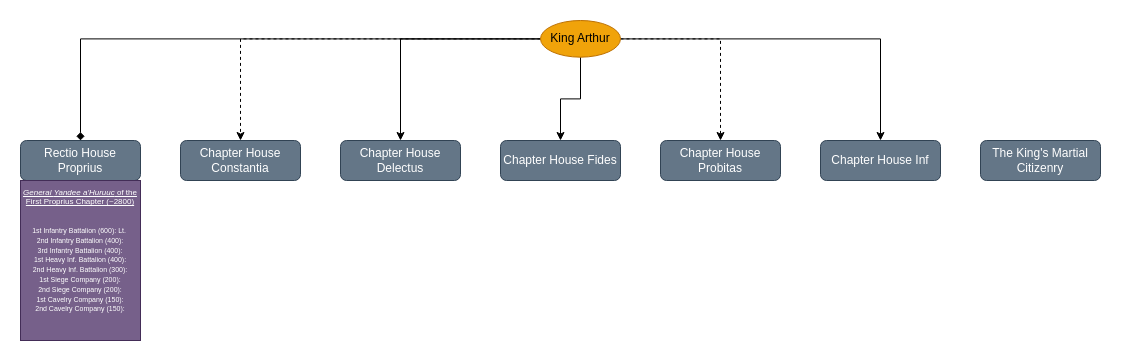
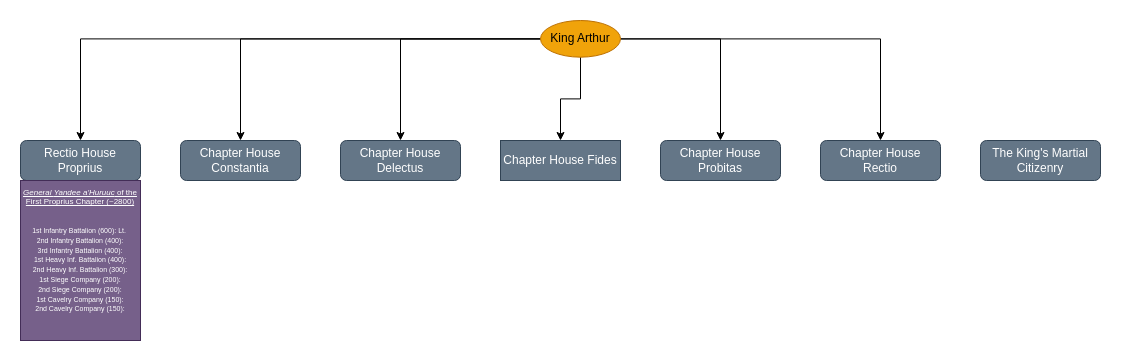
  <mxCell id="0" />
  <mxCell id="1" parent="0" />
- <mxCell id="2" style="edgeStyle=orthogonalEdgeStyle;rounded=0;orthogonalLoop=1;jettySize=auto;html=1;entryX=0.5;entryY=0;entryDx=0;entryDy=0;endArrow=diamond;" edge="1" parent="1" source="8" target="14"><mxGeometry relative="1" as="geometry" /></mxCell>
- <mxCell id="3" style="edgeStyle=orthogonalEdgeStyle;rounded=0;orthogonalLoop=1;jettySize=auto;html=1;entryX=0.5;entryY=0;entryDx=0;entryDy=0;dashed=1;" edge="1" parent="1" source="8" target="12"><mxGeometry relative="1" as="geometry" /></mxCell>
+ <mxCell id="2" style="edgeStyle=orthogonalEdgeStyle;rounded=0;orthogonalLoop=1;jettySize=auto;html=1;entryX=0.5;entryY=0;entryDx=0;entryDy=0;" edge="1" parent="1" source="8" target="14"><mxGeometry relative="1" as="geometry" /></mxCell>
+ <mxCell id="3" style="edgeStyle=orthogonalEdgeStyle;rounded=0;orthogonalLoop=1;jettySize=auto;html=1;entryX=0.5;entryY=0;entryDx=0;entryDy=0;" edge="1" parent="1" source="8" target="12"><mxGeometry relative="1" as="geometry" /></mxCell>
  <mxCell id="4" style="edgeStyle=orthogonalEdgeStyle;rounded=0;orthogonalLoop=1;jettySize=auto;html=1;entryX=0.5;entryY=0;entryDx=0;entryDy=0;" edge="1" parent="1" source="8" target="11"><mxGeometry relative="1" as="geometry" /></mxCell>
  <mxCell id="5" style="edgeStyle=orthogonalEdgeStyle;rounded=0;orthogonalLoop=1;jettySize=auto;html=1;entryX=0.5;entryY=0;entryDx=0;entryDy=0;" edge="1" parent="1" source="8" target="9"><mxGeometry relative="1" as="geometry" /></mxCell>
- <mxCell id="6" style="edgeStyle=orthogonalEdgeStyle;rounded=0;orthogonalLoop=1;jettySize=auto;html=1;entryX=0.5;entryY=0;entryDx=0;entryDy=0;dashed=1;" edge="1" parent="1" source="8" target="10"><mxGeometry relative="1" as="geometry" /></mxCell>
+ <mxCell id="6" style="edgeStyle=orthogonalEdgeStyle;rounded=0;orthogonalLoop=1;jettySize=auto;html=1;entryX=0.5;entryY=0;entryDx=0;entryDy=0;" edge="1" parent="1" source="8" target="10"><mxGeometry relative="1" as="geometry" /></mxCell>
  <mxCell id="7" style="edgeStyle=orthogonalEdgeStyle;rounded=0;orthogonalLoop=1;jettySize=auto;html=1;entryX=0.5;entryY=0;entryDx=0;entryDy=0;" edge="1" parent="1" source="8" target="13"><mxGeometry relative="1" as="geometry" /></mxCell>
  <mxCell id="8" value="King Arthur" style="ellipse;whiteSpace=wrap;html=1;fontSize=12;fillColor=#f0a30a;fontColor=#000000;strokeColor=#BD7000;" vertex="1" parent="1"><mxGeometry x="540" width="80" height="36.67" as="geometry" y="20" /></mxCell>
- <mxCell id="9" value="Chapter House Fides" style="rounded=1;whiteSpace=wrap;html=1;fillColor=#647687;fontColor=#ffffff;strokeColor=#314354;" vertex="1" parent="1"><mxGeometry x="500" y="140" width="120" height="40" as="geometry" /></mxCell>
+ <mxCell id="9" value="Chapter House Fides" style="whiteSpace=wrap;html=1;fillColor=#647687;fontColor=#ffffff;strokeColor=#314354;rounded=0;" vertex="1" parent="1"><mxGeometry x="500" y="140" width="120" height="40" as="geometry" /></mxCell>
  <mxCell id="10" value="Chapter House Probitas" style="rounded=1;whiteSpace=wrap;html=1;fillColor=#647687;fontColor=#ffffff;strokeColor=#314354;" vertex="1" parent="1"><mxGeometry x="660" y="140" width="120" height="40" as="geometry" /></mxCell>
  <mxCell id="11" value="Chapter House Delectus" style="rounded=1;whiteSpace=wrap;html=1;fillColor=#647687;fontColor=#ffffff;strokeColor=#314354;" vertex="1" parent="1"><mxGeometry x="340" y="140" width="120" height="40" as="geometry" /></mxCell>
  <mxCell id="12" value="Chapter House Constantia" style="rounded=1;whiteSpace=wrap;html=1;fillColor=#647687;fontColor=#ffffff;strokeColor=#314354;" vertex="1" parent="1"><mxGeometry x="180" y="140" width="120" height="40" as="geometry" /></mxCell>
- <mxCell id="13" value="Chapter House Inf" style="rounded=1;whiteSpace=wrap;html=1;fillColor=#647687;fontColor=#ffffff;strokeColor=#314354;" vertex="1" parent="1"><mxGeometry x="820" y="140" width="120" height="40" as="geometry" /></mxCell>
+ <mxCell id="13" value="Chapter House Rectio" style="rounded=1;whiteSpace=wrap;html=1;fillColor=#647687;fontColor=#ffffff;strokeColor=#314354;" vertex="1" parent="1"><mxGeometry x="820" y="140" width="120" height="40" as="geometry" /></mxCell>
  <mxCell id="14" value="Rectio House Proprius" style="rounded=1;whiteSpace=wrap;html=1;fillColor=#647687;fontColor=#ffffff;strokeColor=#314354;" vertex="1" parent="1"><mxGeometry y="140" width="120" height="40" as="geometry" x="20" /></mxCell>
  <mxCell id="15" value="The King's Martial Citizenry" style="rounded=1;whiteSpace=wrap;html=1;fillColor=#647687;fontColor=#ffffff;strokeColor=#314354;" vertex="1" parent="1"><mxGeometry x="980" y="140" width="120" height="40" as="geometry" /></mxCell>
  <mxCell id="16" value="&lt;u&gt;&lt;i&gt;General&amp;nbsp;&lt;/i&gt;&lt;span style=&quot;background-color: initial;&quot;&gt;&lt;i&gt;Yandee a'Huruuc&lt;/i&gt; of the First Proprius Chapter (~2800)&lt;/span&gt;&lt;/u&gt;&lt;div&gt;&lt;u&gt;&lt;br&gt;&lt;/u&gt;&lt;/div&gt;&lt;div&gt;&lt;u&gt;&lt;br&gt;&lt;/u&gt;&lt;/div&gt;&lt;div style=&quot;line-height: 140%; font-size: 7px;&quot;&gt;&lt;font style=&quot;font-size: 7px;&quot;&gt;1st Infantry Battalion (600): Lt.&amp;nbsp;&lt;/font&gt;&lt;/div&gt;&lt;div style=&quot;line-height: 140%; font-size: 7px;&quot;&gt;&lt;font style=&quot;font-size: 7px;&quot;&gt;2nd&amp;nbsp;&lt;span style=&quot;background-color: initial;&quot;&gt;Infantry&lt;/span&gt;&lt;span style=&quot;background-color: initial;&quot;&gt;&amp;nbsp;&lt;/span&gt;Battalion&lt;span style=&quot;background-color: initial;&quot;&gt;&amp;nbsp;(400):&lt;/span&gt;&lt;/font&gt;&lt;/div&gt;&lt;div style=&quot;line-height: 140%; font-size: 7px;&quot;&gt;&lt;font style=&quot;font-size: 7px;&quot;&gt;3rd&amp;nbsp;&lt;span style=&quot;background-color: initial;&quot;&gt;Infantry&lt;/span&gt;&lt;span style=&quot;background-color: initial;&quot;&gt;&amp;nbsp;&lt;/span&gt;Battalion&lt;span style=&quot;background-color: initial;&quot;&gt;&amp;nbsp;(400):&lt;/span&gt;&lt;/font&gt;&lt;/div&gt;&lt;div style=&quot;line-height: 140%; font-size: 7px;&quot;&gt;&lt;span style=&quot;background-color: initial;&quot;&gt;&lt;font style=&quot;font-size: 7px;&quot;&gt;1st Heavy Inf. Battalion (400):&lt;/font&gt;&lt;/span&gt;&lt;/div&gt;&lt;div style=&quot;line-height: 140%; font-size: 7px;&quot;&gt;&lt;span style=&quot;background-color: initial;&quot;&gt;&lt;font style=&quot;font-size: 7px;&quot;&gt;2nd Heavy Inf. Battalion (300):&lt;/font&gt;&lt;/span&gt;&lt;/div&gt;&lt;div style=&quot;line-height: 140%; font-size: 7px;&quot;&gt;&lt;font style=&quot;font-size: 7px;&quot;&gt;1st Siege Company&amp;nbsp;&lt;span style=&quot;background-color: initial;&quot;&gt;(200):&lt;/span&gt;&lt;/font&gt;&lt;/div&gt;&lt;div style=&quot;line-height: 140%; font-size: 7px;&quot;&gt;&lt;span style=&quot;background-color: initial;&quot;&gt;&lt;font style=&quot;font-size: 7px;&quot;&gt;2nd Siege Company (200):&lt;/font&gt;&lt;/span&gt;&lt;/div&gt;&lt;div style=&quot;line-height: 140%; font-size: 7px;&quot;&gt;&lt;font style=&quot;font-size: 7px;&quot;&gt;1st Cavelry Company (150):&lt;/font&gt;&lt;/div&gt;&lt;div style=&quot;line-height: 140%; font-size: 7px;&quot;&gt;&lt;font style=&quot;font-size: 7px;&quot;&gt;2nd Cavelry Company (150):&lt;/font&gt;&lt;/div&gt;&lt;div&gt;&lt;br&gt;&lt;/div&gt;&lt;div&gt;&lt;br&gt;&lt;/div&gt;" style="rounded=0;whiteSpace=wrap;html=1;fillColor=#76608a;fontColor=#ffffff;strokeColor=#432D57;fontSize=8;" vertex="1" parent="1"><mxGeometry y="180" width="120" height="160" as="geometry" x="20" /></mxCell>
